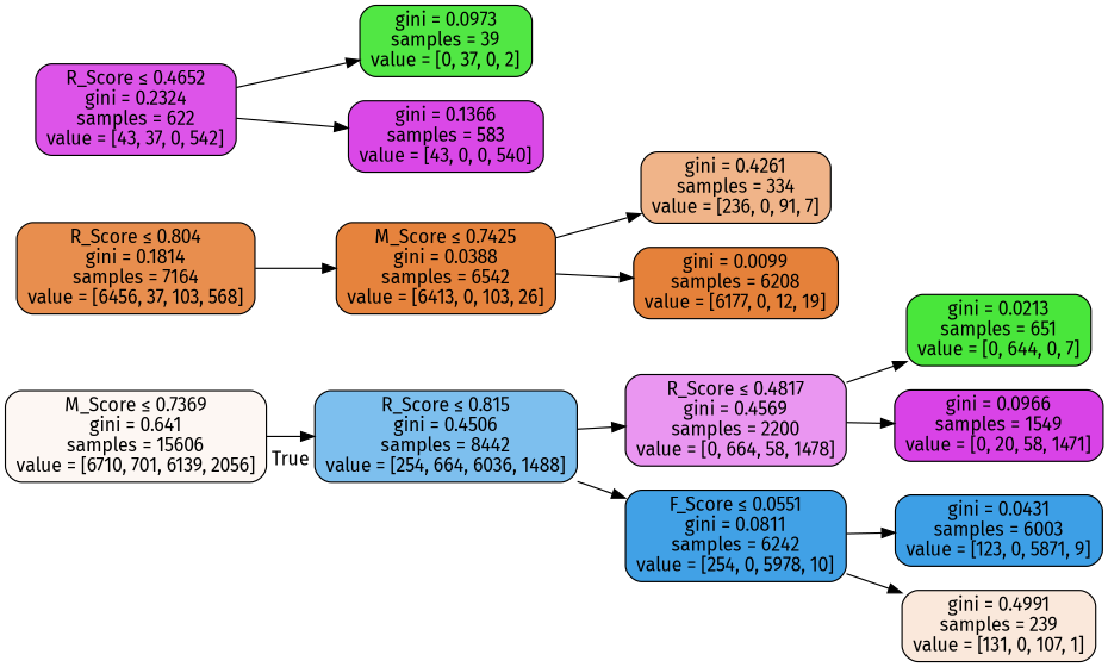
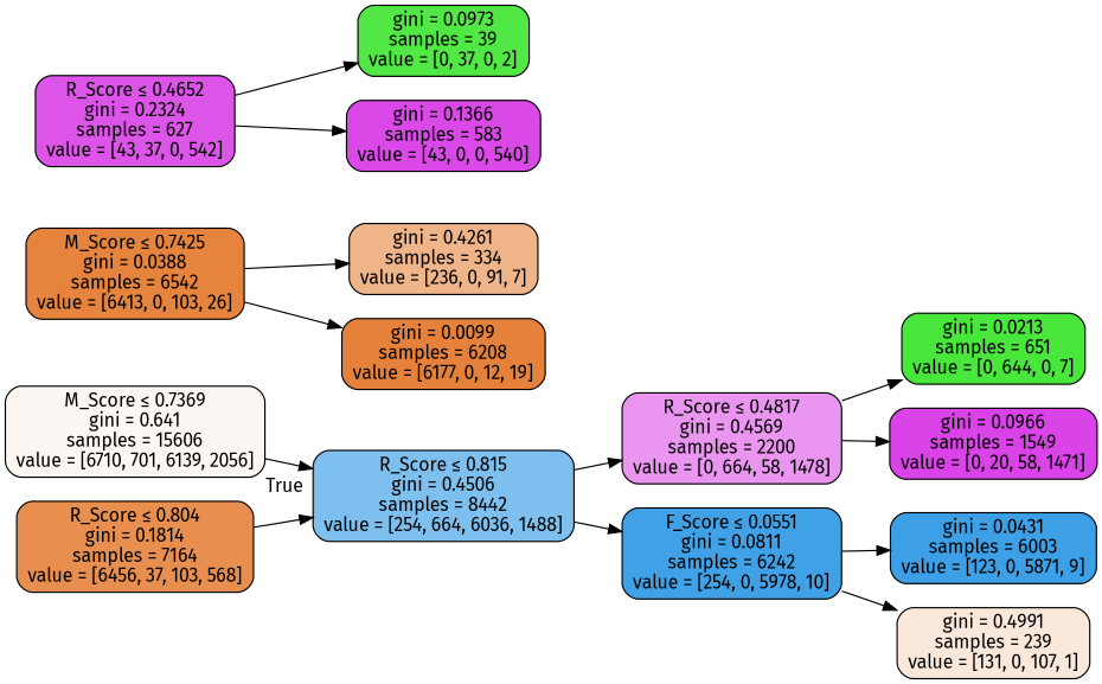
  digraph {
    fontname="Fira Sans"
    rankdir=LR
    node [color=black fontname="Fira Sans" shape=box style="filled, rounded"]
    edge [fontname="Fira Sans"]
    n1 [fillcolor="#e581390f" label=<M_Score &le; 0.7369<br/>gini = 0.641<br/>samples = 15606<br/>value = [6710, 701, 6139, 2056]>]
    n2 [fillcolor="#399de5a7" label=<R_Score &le; 0.815<br/>gini = 0.4506<br/>samples = 8442<br/>value = [254, 664, 6036, 1488]>]
    n3 [fillcolor="#d739e587" label=<R_Score &le; 0.4817<br/>gini = 0.4569<br/>samples = 2200<br/>value = [0, 664, 58, 1478]>]
    n4 [fillcolor="#399de5f4" label=<F_Score &le; 0.0551<br/>gini = 0.0811<br/>samples = 6242<br/>value = [254, 0, 5978, 10]>]
    n5 [fillcolor="#e58139e4" label=<R_Score &le; 0.804<br/>gini = 0.1814<br/>samples = 7164<br/>value = [6456, 37, 103, 568]>]
    n6 [fillcolor="#e58139fa" label=<M_Score &le; 0.7425<br/>gini = 0.0388<br/>samples = 6542<br/>value = [6413, 0, 103, 26]>]
    n7 [fillcolor="#47e539fc" label=<gini = 0.0213<br/>samples = 651<br/>value = [0, 644, 0, 7]>]
    n8 [fillcolor="#d739e5f2" label=<gini = 0.0966<br/>samples = 1549<br/>value = [0, 20, 58, 1471]>]
    n9 [fillcolor="#399de5f9" label=<gini = 0.0431<br/>samples = 6003<br/>value = [123, 0, 5871, 9]>]
    n10 [fillcolor="#e581392e" label=<gini = 0.4991<br/>samples = 239<br/>value = [131, 0, 107, 1]>]
-   n11 [fillcolor="#d739e5dc" label=<R_Score &le; 0.4652<br/>gini = 0.2324<br/>samples = 622<br/>value = [43, 37, 0, 542]>]
+   n11 [fillcolor="#d739e5dc" label=<R_Score &le; 0.4652<br/>gini = 0.2324<br/>samples = 627<br/>value = [43, 37, 0, 542]>]
    n12 [fillcolor="#47e539f1" label=<gini = 0.0973<br/>samples = 39<br/>value = [0, 37, 0, 2]>]
    n13 [fillcolor="#d739e5eb" label=<gini = 0.1366<br/>samples = 583<br/>value = [43, 0, 0, 540]>]
    n14 [fillcolor="#e5813998" label=<gini = 0.4261<br/>samples = 334<br/>value = [236, 0, 91, 7]>]
    n15 [fillcolor="#e58139fe" label=<gini = 0.0099<br/>samples = 6208<br/>value = [6177, 0, 12, 19]>]
    n1 -> n2 [headlabel=True labelangle=45 labeldistance=2.5]
    n2 -> n3
    n2 -> n4
    n3 -> n7
    n3 -> n8
    n4 -> n9
    n4 -> n10
-   n5 -> n6
+   n5 -> n2
    n6 -> n14
    n6 -> n15
    n11 -> n12
    n11 -> n13
  }
